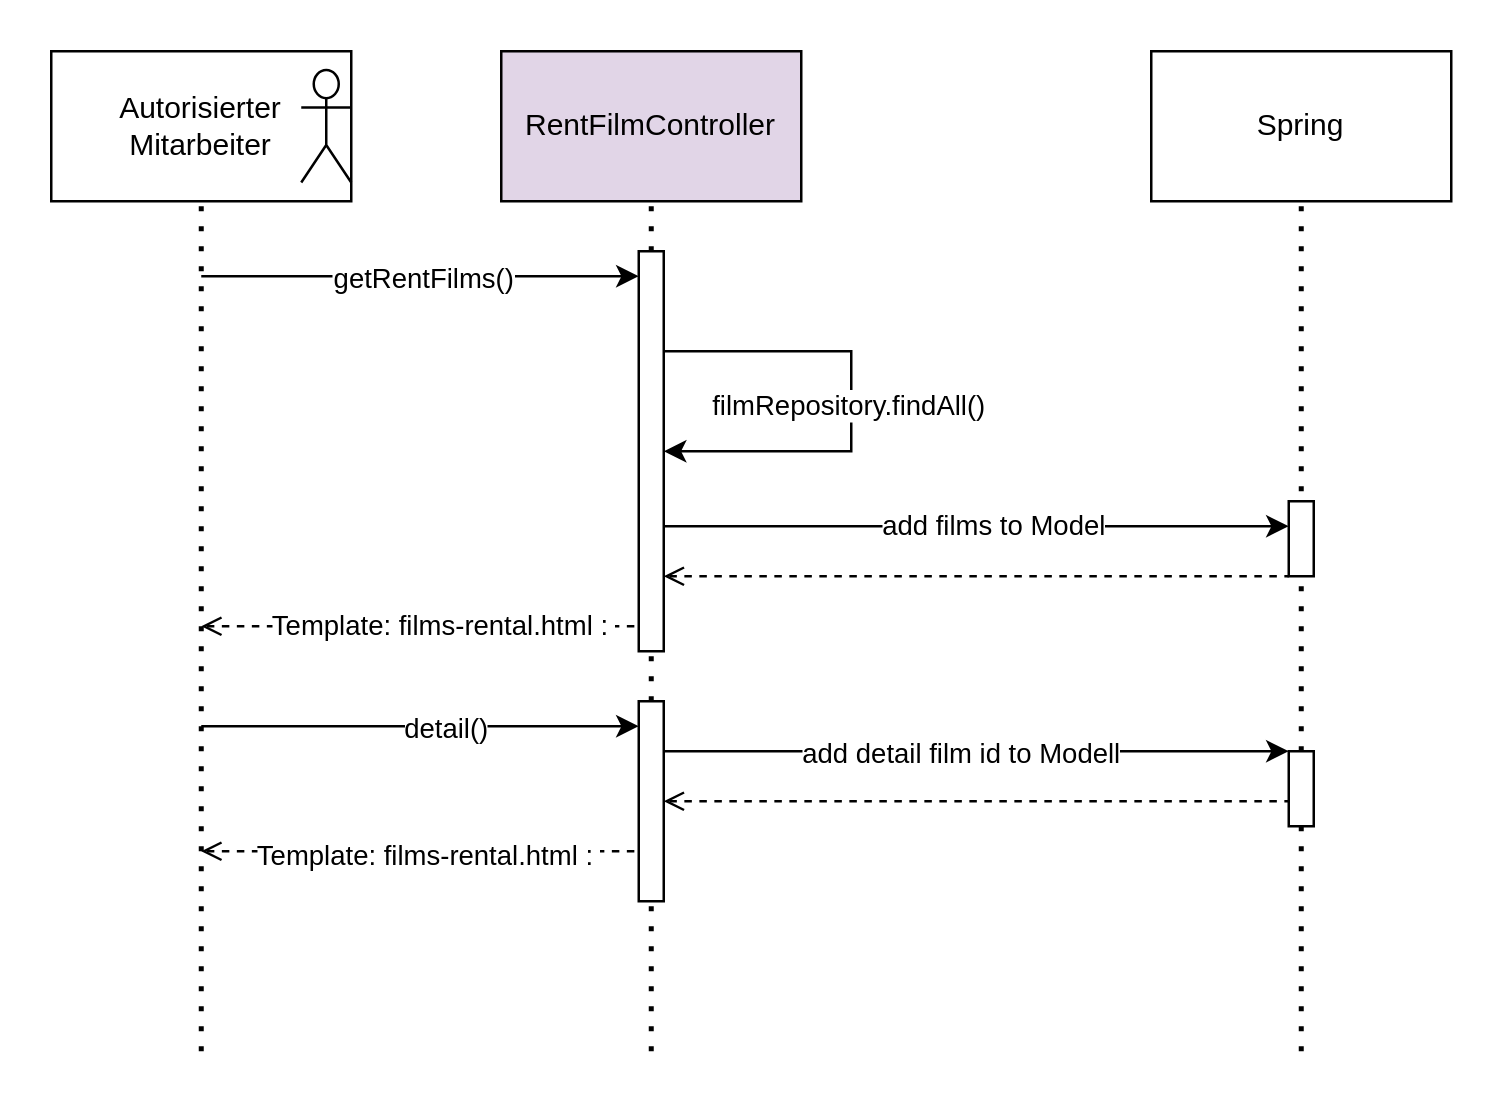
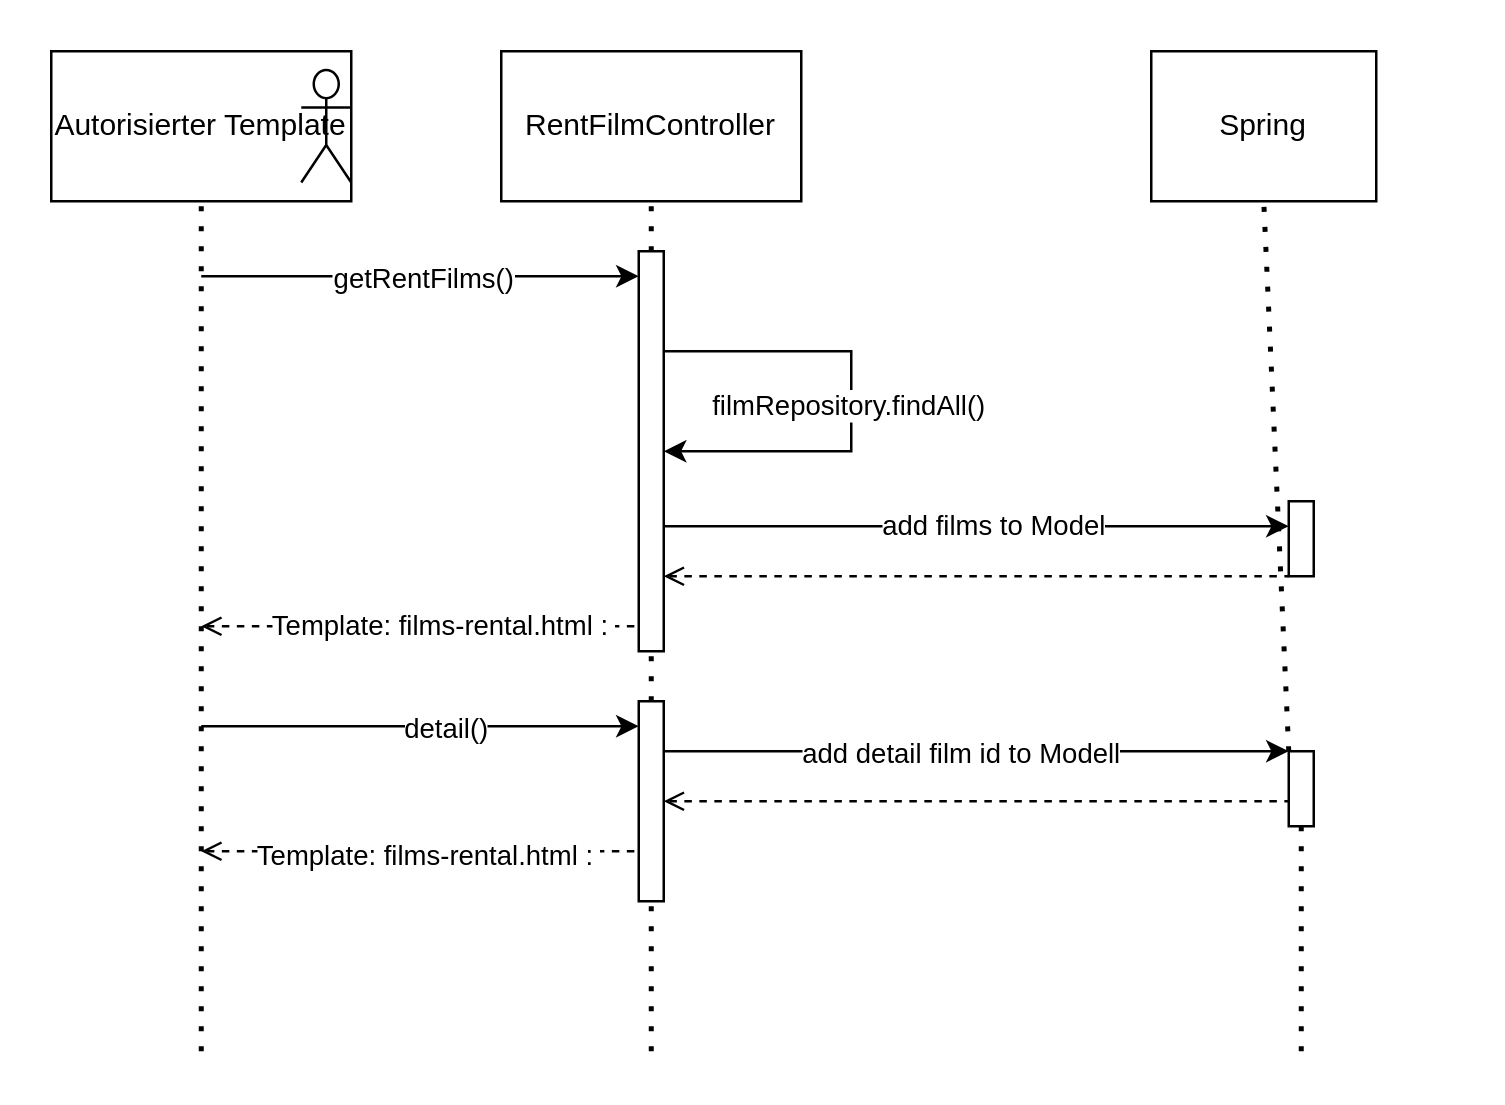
  <mxCell id="0" />
  <mxCell id="1" parent="0" />
- <mxCell id="2" value="Autorisierter Mitarbeiter" style="rounded=0;whiteSpace=wrap;html=1;" vertex="1" parent="1"><mxGeometry x="20" y="20" width="120" height="60" as="geometry" /></mxCell>
+ <mxCell id="2" value="Autorisierter Template" style="rounded=0;whiteSpace=wrap;html=1;" vertex="1" parent="1"><mxGeometry x="20" y="20" width="120" height="60" as="geometry" /></mxCell>
  <mxCell id="3" value="" style="shape=umlActor;verticalLabelPosition=bottom;verticalAlign=top;html=1;outlineConnect=0;" vertex="1" parent="1"><mxGeometry x="120" y="27.5" width="20" height="45" as="geometry" /></mxCell>
- <mxCell id="4" value="RentFilmController" style="rounded=0;whiteSpace=wrap;html=1;fillColor=#e1d5e7;" vertex="1" parent="1"><mxGeometry x="200" y="20" width="120" height="60" as="geometry" /></mxCell>
- <mxCell id="5" value="Spring" style="rounded=0;whiteSpace=wrap;html=1;" vertex="1" parent="1"><mxGeometry x="460" y="20" width="120" height="60" as="geometry" /></mxCell>
+ <mxCell id="4" value="RentFilmController" style="rounded=0;whiteSpace=wrap;html=1;" vertex="1" parent="1"><mxGeometry x="200" y="20" width="120" height="60" as="geometry" /></mxCell>
+ <mxCell id="5" value="Spring" style="rounded=0;whiteSpace=wrap;html=1;" vertex="1" parent="1"><mxGeometry x="460" y="20" width="90" height="60" as="geometry" /></mxCell>
  <mxCell id="6" value="" style="endArrow=none;dashed=1;html=1;dashPattern=1 3;strokeWidth=2;rounded=0;" edge="1" parent="1"><mxGeometry width="50" height="50" relative="1" as="geometry"><mxPoint x="80" y="420" as="sourcePoint" /><mxPoint x="80" y="80" as="targetPoint" /></mxGeometry></mxCell>
  <mxCell id="7" value="" style="endArrow=none;dashed=1;html=1;dashPattern=1 3;strokeWidth=2;rounded=0;" edge="1" parent="1" source="26"><mxGeometry width="50" height="50" relative="1" as="geometry"><mxPoint x="260" y="780" as="sourcePoint" /><mxPoint x="260" y="80" as="targetPoint" /></mxGeometry></mxCell>
  <mxCell id="8" value="" style="endArrow=none;dashed=1;html=1;dashPattern=1 3;strokeWidth=2;rounded=0;entryX=0.5;entryY=1;entryDx=0;entryDy=0;" edge="1" parent="1" source="32" target="5"><mxGeometry width="50" height="50" relative="1" as="geometry"><mxPoint x="519.5" y="780" as="sourcePoint" /><mxPoint x="519.5" y="80" as="targetPoint" /></mxGeometry></mxCell>
  <mxCell id="9" value="" style="endArrow=classic;html=1;rounded=0;" edge="1" parent="1" target="26"><mxGeometry width="50" height="50" relative="1" as="geometry"><mxPoint x="80" y="110" as="sourcePoint" /><mxPoint x="260" y="110" as="targetPoint" /></mxGeometry></mxCell>
  <mxCell id="10" value="getRentFilms()" style="edgeLabel;html=1;align=center;verticalAlign=middle;resizable=0;points=[];" vertex="1" connectable="0" parent="9"><mxGeometry x="-0.222" y="-2" relative="1" as="geometry"><mxPoint x="20" y="-2" as="offset" /></mxGeometry></mxCell>
  <mxCell id="11" value="" style="endArrow=classic;html=1;rounded=0;" edge="1" parent="1" target="26"><mxGeometry width="50" height="50" relative="1" as="geometry"><mxPoint x="260" y="140" as="sourcePoint" /><mxPoint x="260" y="180" as="targetPoint" /><Array as="points"><mxPoint x="340" y="140" /><mxPoint x="340" y="180" /></Array></mxGeometry></mxCell>
  <mxCell id="12" value="filmRepository.findAll()" style="edgeLabel;html=1;align=center;verticalAlign=middle;resizable=0;points=[];" vertex="1" connectable="0" parent="11"><mxGeometry x="0.04" y="-2" relative="1" as="geometry"><mxPoint as="offset" /></mxGeometry></mxCell>
  <mxCell id="13" value="" style="endArrow=classic;html=1;rounded=0;" edge="1" parent="1" target="30"><mxGeometry width="50" height="50" relative="1" as="geometry"><mxPoint x="265" y="210" as="sourcePoint" /><mxPoint x="525" y="210" as="targetPoint" /></mxGeometry></mxCell>
  <mxCell id="14" value="add films to Model" style="edgeLabel;html=1;align=center;verticalAlign=middle;resizable=0;points=[];" vertex="1" connectable="0" parent="13"><mxGeometry x="0.044" y="1" relative="1" as="geometry"><mxPoint as="offset" /></mxGeometry></mxCell>
  <mxCell id="15" value="" style="endArrow=none;dashed=1;html=1;rounded=0;startArrow=open;startFill=0;" edge="1" parent="1" source="30"><mxGeometry width="50" height="50" relative="1" as="geometry"><mxPoint x="260" y="230" as="sourcePoint" /><mxPoint x="520" y="230" as="targetPoint" /></mxGeometry></mxCell>
  <mxCell id="16" value="" style="endArrow=none;dashed=1;html=1;rounded=0;startArrow=open;startFill=0;" edge="1" parent="1"><mxGeometry width="50" height="50" relative="1" as="geometry"><mxPoint x="80" y="250" as="sourcePoint" /><mxPoint x="260" y="250" as="targetPoint" /></mxGeometry></mxCell>
  <mxCell id="17" value="Template: films-rental.html :&amp;nbsp;" style="edgeLabel;html=1;align=center;verticalAlign=middle;resizable=0;points=[];" vertex="1" connectable="0" parent="16"><mxGeometry x="0.067" y="1" relative="1" as="geometry"><mxPoint as="offset" /></mxGeometry></mxCell>
  <mxCell id="18" value="" style="endArrow=classic;html=1;rounded=0;" edge="1" parent="1" target="28"><mxGeometry width="50" height="50" relative="1" as="geometry"><mxPoint x="80" y="290" as="sourcePoint" /><mxPoint x="260" y="290" as="targetPoint" /><Array as="points"><mxPoint x="200" y="290" /></Array></mxGeometry></mxCell>
  <mxCell id="19" value="detail()" style="edgeLabel;html=1;align=center;verticalAlign=middle;resizable=0;points=[];" vertex="1" connectable="0" parent="18"><mxGeometry x="0.056" y="-1" relative="1" as="geometry"><mxPoint x="5" y="-1" as="offset" /></mxGeometry></mxCell>
  <mxCell id="20" value="" style="endArrow=none;dashed=1;html=1;rounded=0;startArrow=open;startFill=0;" edge="1" parent="1"><mxGeometry width="50" height="50" relative="1" as="geometry"><mxPoint x="80" y="340" as="sourcePoint" /><mxPoint x="260" y="340" as="targetPoint" /></mxGeometry></mxCell>
  <mxCell id="21" value="Template: films-rental.html :&amp;nbsp;" style="edgeLabel;html=1;align=center;verticalAlign=middle;resizable=0;points=[];" vertex="1" connectable="0" parent="20"><mxGeometry x="-0.322" y="-1" relative="1" as="geometry"><mxPoint x="29" as="offset" /></mxGeometry></mxCell>
  <mxCell id="22" value="" style="endArrow=classic;html=1;rounded=0;" edge="1" parent="1" target="32"><mxGeometry width="50" height="50" relative="1" as="geometry"><mxPoint x="260" y="300" as="sourcePoint" /><mxPoint x="520" y="300" as="targetPoint" /></mxGeometry></mxCell>
  <mxCell id="23" value="add detail film id to Modell" style="edgeLabel;html=1;align=center;verticalAlign=middle;resizable=0;points=[];" vertex="1" connectable="0" parent="22"><mxGeometry x="-0.038" relative="1" as="geometry"><mxPoint as="offset" /></mxGeometry></mxCell>
  <mxCell id="24" value="" style="endArrow=none;dashed=1;html=1;rounded=0;startArrow=open;startFill=0;" edge="1" parent="1" source="28"><mxGeometry width="50" height="50" relative="1" as="geometry"><mxPoint x="270" y="320" as="sourcePoint" /><mxPoint x="520" y="320" as="targetPoint" /></mxGeometry></mxCell>
  <mxCell id="25" value="" style="endArrow=none;dashed=1;html=1;dashPattern=1 3;strokeWidth=2;rounded=0;" edge="1" parent="1" source="28" target="26"><mxGeometry width="50" height="50" relative="1" as="geometry"><mxPoint x="260" y="780" as="sourcePoint" /><mxPoint x="260" y="80" as="targetPoint" /></mxGeometry></mxCell>
  <mxCell id="26" value="" style="html=1;points=[[0,0,0,0,5],[0,1,0,0,-5],[1,0,0,0,5],[1,1,0,0,-5]];perimeter=orthogonalPerimeter;outlineConnect=0;targetShapes=umlLifeline;portConstraint=eastwest;newEdgeStyle={&quot;curved&quot;:0,&quot;rounded&quot;:0};" vertex="1" parent="1"><mxGeometry x="255" y="100" width="10" height="160" as="geometry" /></mxCell>
  <mxCell id="27" value="" style="endArrow=none;dashed=1;html=1;dashPattern=1 3;strokeWidth=2;rounded=0;" edge="1" parent="1" target="28"><mxGeometry width="50" height="50" relative="1" as="geometry"><mxPoint x="260" y="420" as="sourcePoint" /><mxPoint x="260" y="260" as="targetPoint" /></mxGeometry></mxCell>
  <mxCell id="28" value="" style="html=1;points=[[0,0,0,0,5],[0,1,0,0,-5],[1,0,0,0,5],[1,1,0,0,-5]];perimeter=orthogonalPerimeter;outlineConnect=0;targetShapes=umlLifeline;portConstraint=eastwest;newEdgeStyle={&quot;curved&quot;:0,&quot;rounded&quot;:0};" vertex="1" parent="1"><mxGeometry x="255" y="280" width="10" height="80" as="geometry" /></mxCell>
  <mxCell id="29" value="" style="endArrow=none;dashed=1;html=1;rounded=0;startArrow=open;startFill=0;" edge="1" parent="1"><mxGeometry width="50" height="50" relative="1" as="geometry"><mxPoint x="265" y="230" as="sourcePoint" /><mxPoint x="515" y="230" as="targetPoint" /></mxGeometry></mxCell>
  <mxCell id="30" value="" style="html=1;points=[[0,0,0,0,5],[0,1,0,0,-5],[1,0,0,0,5],[1,1,0,0,-5]];perimeter=orthogonalPerimeter;outlineConnect=0;targetShapes=umlLifeline;portConstraint=eastwest;newEdgeStyle={&quot;curved&quot;:0,&quot;rounded&quot;:0};" vertex="1" parent="1"><mxGeometry x="515" y="200" width="10" height="30" as="geometry" /></mxCell>
  <mxCell id="31" value="" style="endArrow=none;dashed=1;html=1;dashPattern=1 3;strokeWidth=2;rounded=0;entryX=0.5;entryY=1;entryDx=0;entryDy=0;" edge="1" parent="1" target="32"><mxGeometry width="50" height="50" relative="1" as="geometry"><mxPoint x="520" y="420" as="sourcePoint" /><mxPoint x="520" y="80" as="targetPoint" /></mxGeometry></mxCell>
  <mxCell id="32" value="" style="html=1;points=[[0,0,0,0,5],[0,1,0,0,-5],[1,0,0,0,5],[1,1,0,0,-5]];perimeter=orthogonalPerimeter;outlineConnect=0;targetShapes=umlLifeline;portConstraint=eastwest;newEdgeStyle={&quot;curved&quot;:0,&quot;rounded&quot;:0};" vertex="1" parent="1"><mxGeometry x="515" y="300" width="10" height="30" as="geometry" /></mxCell>
